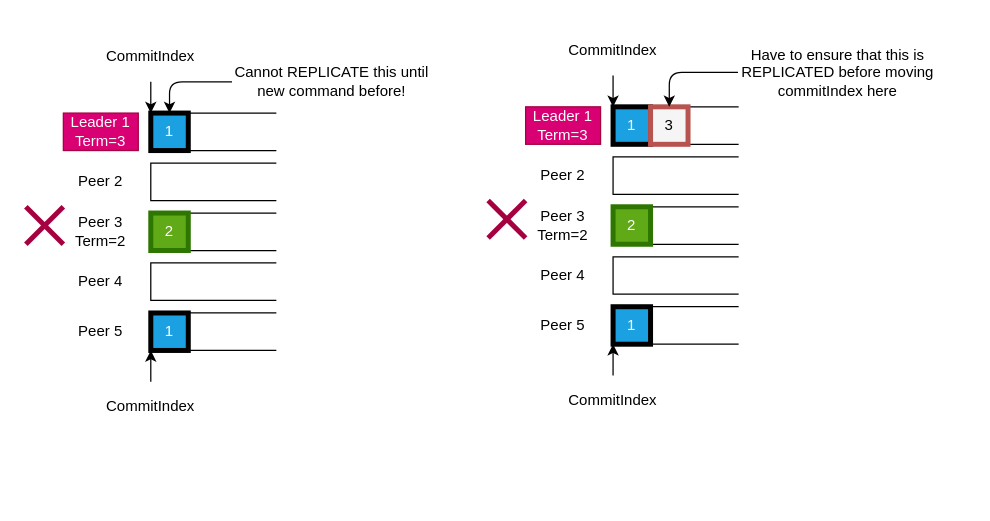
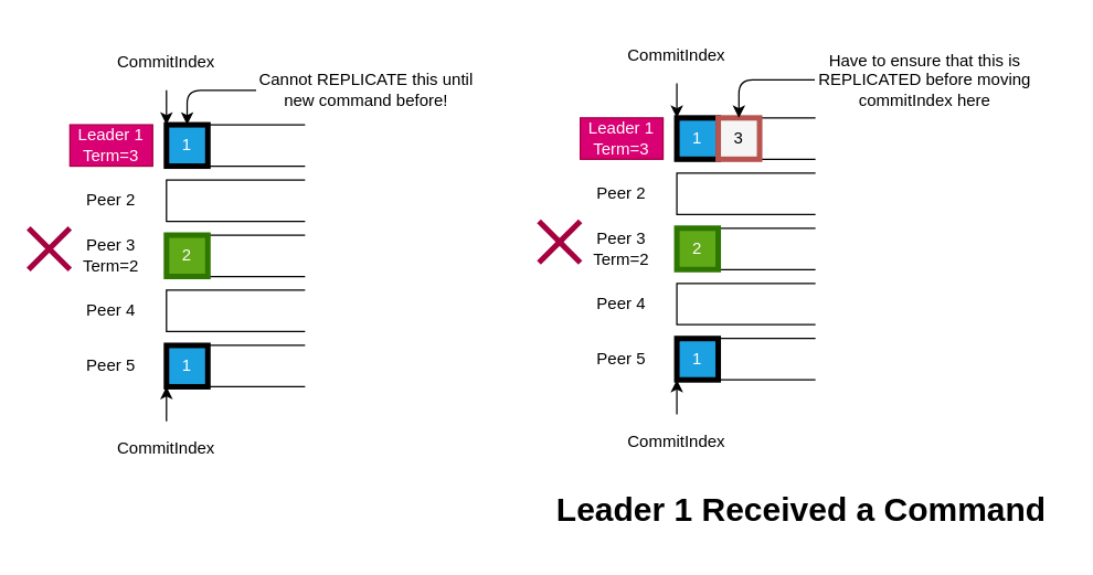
  <mxCell id="0" />
  <mxCell id="1" parent="0" />
  <mxCell id="2" value="" style="shape=partialRectangle;whiteSpace=wrap;html=1;bottom=1;right=1;left=1;top=0;fillColor=none;routingCenterX=-0.5;rotation=90;" parent="1" vertex="1"><mxGeometry x="155" y="55" width="30" height="100" as="geometry" /></mxCell>
  <mxCell id="3" value="" style="shape=partialRectangle;whiteSpace=wrap;html=1;bottom=1;right=1;left=1;top=0;fillColor=none;routingCenterX=-0.5;rotation=90;" parent="1" vertex="1"><mxGeometry x="155" y="95" width="30" height="100" as="geometry" /></mxCell>
  <mxCell id="4" value="" style="shape=partialRectangle;whiteSpace=wrap;html=1;bottom=1;right=1;left=1;top=0;fillColor=none;routingCenterX=-0.5;rotation=90;" parent="1" vertex="1"><mxGeometry x="155" y="135" width="30" height="100" as="geometry" /></mxCell>
  <mxCell id="5" value="" style="shape=partialRectangle;whiteSpace=wrap;html=1;bottom=1;right=1;left=1;top=0;fillColor=none;routingCenterX=-0.5;rotation=90;" parent="1" vertex="1"><mxGeometry x="155" y="175" width="30" height="100" as="geometry" /></mxCell>
  <mxCell id="6" value="" style="shape=partialRectangle;whiteSpace=wrap;html=1;bottom=1;right=1;left=1;top=0;fillColor=none;routingCenterX=-0.5;rotation=90;" parent="1" vertex="1"><mxGeometry x="155" y="215" width="30" height="100" as="geometry" /></mxCell>
  <mxCell id="7" value="Leader 1&lt;br&gt;Term=3" style="text;html=1;align=center;verticalAlign=middle;whiteSpace=wrap;rounded=0;fillColor=#d80073;fontColor=#ffffff;strokeColor=#A50040;" parent="1" vertex="1"><mxGeometry x="50" y="90" width="60" height="30" as="geometry" /></mxCell>
  <mxCell id="8" value="Peer 2" style="text;html=1;strokeColor=none;fillColor=none;align=center;verticalAlign=middle;whiteSpace=wrap;rounded=0;" parent="1" vertex="1"><mxGeometry x="50" y="130" width="60" height="30" as="geometry" /></mxCell>
  <mxCell id="9" value="Peer 3&lt;br&gt;Term=2" style="text;html=1;align=center;verticalAlign=middle;whiteSpace=wrap;rounded=0;" parent="1" vertex="1"><mxGeometry x="50" y="170" width="60" height="30" as="geometry" /></mxCell>
  <mxCell id="10" value="Peer 4" style="text;html=1;align=center;verticalAlign=middle;whiteSpace=wrap;rounded=0;" parent="1" vertex="1"><mxGeometry x="50" y="210" width="60" height="30" as="geometry" /></mxCell>
  <mxCell id="11" value="Peer 5" style="text;html=1;strokeColor=none;fillColor=none;align=center;verticalAlign=middle;whiteSpace=wrap;rounded=0;" parent="1" vertex="1"><mxGeometry x="50" y="250" width="60" height="30" as="geometry" /></mxCell>
  <mxCell id="12" value="1" style="rounded=0;whiteSpace=wrap;html=1;fillColor=#1ba1e2;fontColor=#ffffff;strokeColor=#000000;strokeWidth=4;" parent="1" vertex="1"><mxGeometry x="120" y="90" width="30" height="30" as="geometry" /></mxCell>
  <mxCell id="13" value="1" style="rounded=0;whiteSpace=wrap;html=1;fillColor=#1ba1e2;fontColor=#ffffff;strokeColor=#000000;strokeWidth=4;" parent="1" vertex="1"><mxGeometry x="120" y="250" width="30" height="30" as="geometry" /></mxCell>
  <mxCell id="14" value="2" style="rounded=0;whiteSpace=wrap;html=1;fillColor=#60a917;fontColor=#ffffff;strokeColor=#2D7600;strokeWidth=4;" parent="1" vertex="1"><mxGeometry x="120" y="170" width="30" height="30" as="geometry" /></mxCell>
  <mxCell id="15" value="" style="group" parent="1" vertex="1" connectable="0"><mxGeometry x="20" y="165" width="30" height="30" as="geometry" /></mxCell>
  <mxCell id="16" value="" style="endArrow=none;html=1;strokeWidth=4;fillColor=#d80073;strokeColor=#A50040;" parent="15" edge="1"><mxGeometry width="50" height="50" relative="1" as="geometry"><mxPoint y="30" as="sourcePoint" /><mxPoint x="30" as="targetPoint" /></mxGeometry></mxCell>
  <mxCell id="17" value="" style="endArrow=none;html=1;strokeWidth=4;fillColor=#d80073;strokeColor=#A50040;" parent="15" edge="1"><mxGeometry width="50" height="50" relative="1" as="geometry"><mxPoint x="30" y="30" as="sourcePoint" /><mxPoint as="targetPoint" /></mxGeometry></mxCell>
  <mxCell id="18" value="CommitIndex&lt;br&gt;" style="text;html=1;strokeColor=none;fillColor=none;align=center;verticalAlign=middle;whiteSpace=wrap;rounded=0;" parent="1" vertex="1"><mxGeometry x="70" y="305" width="100" height="40" as="geometry" /></mxCell>
  <mxCell id="19" value="" style="endArrow=classic;html=1;entryX=0;entryY=1;entryDx=0;entryDy=0;" parent="1" source="18" target="13" edge="1"><mxGeometry width="50" height="50" relative="1" as="geometry"><mxPoint x="150" y="495" as="sourcePoint" /><mxPoint x="200" y="445" as="targetPoint" /></mxGeometry></mxCell>
  <mxCell id="20" value="CommitIndex&lt;br&gt;" style="text;html=1;strokeColor=none;fillColor=none;align=center;verticalAlign=middle;whiteSpace=wrap;rounded=0;" vertex="1" parent="1"><mxGeometry x="70" y="25" width="100" height="40" as="geometry" /></mxCell>
  <mxCell id="21" value="" style="endArrow=classic;html=1;entryX=0;entryY=0;entryDx=0;entryDy=0;" edge="1" parent="1" source="20" target="12"><mxGeometry width="50" height="50" relative="1" as="geometry"><mxPoint x="150" y="205" as="sourcePoint" /><mxPoint x="120" y="-10" as="targetPoint" /></mxGeometry></mxCell>
  <mxCell id="22" value="" style="edgeStyle=segmentEdgeStyle;endArrow=classic;html=1;strokeWidth=1;" edge="1" parent="1" source="23" target="12"><mxGeometry width="50" height="50" relative="1" as="geometry"><mxPoint x="360" y="65" as="sourcePoint" /><mxPoint x="380" as="targetPoint" y="5" /></mxGeometry></mxCell>
  <mxCell id="23" value="Cannot REPLICATE this until new command before!" style="text;html=1;strokeColor=none;fillColor=none;align=center;verticalAlign=middle;whiteSpace=wrap;rounded=0;" vertex="1" parent="1"><mxGeometry x="185" y="50" width="160" height="30" as="geometry" /></mxCell>
  <mxCell id="24" value="" style="shape=partialRectangle;whiteSpace=wrap;html=1;bottom=1;right=1;left=1;top=0;fillColor=none;routingCenterX=-0.5;rotation=90;" vertex="1" parent="1"><mxGeometry x="525" y="50" width="30" height="100" as="geometry" /></mxCell>
  <mxCell id="25" value="" style="shape=partialRectangle;whiteSpace=wrap;html=1;bottom=1;right=1;left=1;top=0;fillColor=none;routingCenterX=-0.5;rotation=90;" vertex="1" parent="1"><mxGeometry x="525" y="90" width="30" height="100" as="geometry" /></mxCell>
  <mxCell id="26" value="" style="shape=partialRectangle;whiteSpace=wrap;html=1;bottom=1;right=1;left=1;top=0;fillColor=none;routingCenterX=-0.5;rotation=90;" vertex="1" parent="1"><mxGeometry x="525" y="130" width="30" height="100" as="geometry" /></mxCell>
  <mxCell id="27" value="" style="shape=partialRectangle;whiteSpace=wrap;html=1;bottom=1;right=1;left=1;top=0;fillColor=none;routingCenterX=-0.5;rotation=90;" vertex="1" parent="1"><mxGeometry x="525" y="170" width="30" height="100" as="geometry" /></mxCell>
  <mxCell id="28" value="" style="shape=partialRectangle;whiteSpace=wrap;html=1;bottom=1;right=1;left=1;top=0;fillColor=none;routingCenterX=-0.5;rotation=90;" vertex="1" parent="1"><mxGeometry x="525" y="210" width="30" height="100" as="geometry" /></mxCell>
  <mxCell id="29" value="Leader 1&lt;br&gt;Term=3" style="text;html=1;align=center;verticalAlign=middle;whiteSpace=wrap;rounded=0;fillColor=#d80073;fontColor=#ffffff;strokeColor=#A50040;" vertex="1" parent="1"><mxGeometry x="420" y="85" width="60" height="30" as="geometry" /></mxCell>
  <mxCell id="30" value="Peer 2" style="text;html=1;strokeColor=none;fillColor=none;align=center;verticalAlign=middle;whiteSpace=wrap;rounded=0;" vertex="1" parent="1"><mxGeometry x="420" y="125" width="60" height="30" as="geometry" /></mxCell>
  <mxCell id="31" value="Peer 3&lt;br&gt;Term=2" style="text;html=1;align=center;verticalAlign=middle;whiteSpace=wrap;rounded=0;" vertex="1" parent="1"><mxGeometry x="420" y="165" width="60" height="30" as="geometry" /></mxCell>
  <mxCell id="32" value="Peer 4" style="text;html=1;align=center;verticalAlign=middle;whiteSpace=wrap;rounded=0;" vertex="1" parent="1"><mxGeometry x="420" y="205" width="60" height="30" as="geometry" /></mxCell>
  <mxCell id="33" value="Peer 5" style="text;html=1;strokeColor=none;fillColor=none;align=center;verticalAlign=middle;whiteSpace=wrap;rounded=0;" vertex="1" parent="1"><mxGeometry x="420" y="245" width="60" height="30" as="geometry" /></mxCell>
  <mxCell id="34" value="1" style="rounded=0;whiteSpace=wrap;html=1;fillColor=#1ba1e2;fontColor=#ffffff;strokeColor=#000000;strokeWidth=4;" vertex="1" parent="1"><mxGeometry x="490" y="85" width="30" height="30" as="geometry" /></mxCell>
  <mxCell id="35" value="1" style="rounded=0;whiteSpace=wrap;html=1;fillColor=#1ba1e2;fontColor=#ffffff;strokeColor=#000000;strokeWidth=4;" vertex="1" parent="1"><mxGeometry x="490" y="245" width="30" height="30" as="geometry" /></mxCell>
  <mxCell id="36" value="2" style="rounded=0;whiteSpace=wrap;html=1;fillColor=#60a917;fontColor=#ffffff;strokeColor=#2D7600;strokeWidth=4;" vertex="1" parent="1"><mxGeometry x="490" y="165" width="30" height="30" as="geometry" /></mxCell>
  <mxCell id="37" value="" style="group" vertex="1" connectable="0" parent="1"><mxGeometry x="390" y="160" width="30" height="30" as="geometry" /></mxCell>
  <mxCell id="38" value="" style="endArrow=none;html=1;strokeWidth=4;fillColor=#d80073;strokeColor=#A50040;" edge="1" parent="37"><mxGeometry width="50" height="50" relative="1" as="geometry"><mxPoint y="30" as="sourcePoint" /><mxPoint x="30" as="targetPoint" /></mxGeometry></mxCell>
  <mxCell id="39" value="" style="endArrow=none;html=1;strokeWidth=4;fillColor=#d80073;strokeColor=#A50040;" edge="1" parent="37"><mxGeometry width="50" height="50" relative="1" as="geometry"><mxPoint x="30" y="30" as="sourcePoint" /><mxPoint as="targetPoint" /></mxGeometry></mxCell>
  <mxCell id="40" value="CommitIndex&lt;br&gt;" style="text;html=1;strokeColor=none;fillColor=none;align=center;verticalAlign=middle;whiteSpace=wrap;rounded=0;" vertex="1" parent="1"><mxGeometry x="440" y="300" width="100" height="40" as="geometry" /></mxCell>
  <mxCell id="41" value="" style="endArrow=classic;html=1;entryX=0;entryY=1;entryDx=0;entryDy=0;" edge="1" parent="1" source="40" target="35"><mxGeometry width="50" height="50" relative="1" as="geometry"><mxPoint x="520" y="490" as="sourcePoint" /><mxPoint x="570" y="440" as="targetPoint" /></mxGeometry></mxCell>
  <mxCell id="42" value="CommitIndex&lt;br&gt;" style="text;html=1;strokeColor=none;fillColor=none;align=center;verticalAlign=middle;whiteSpace=wrap;rounded=0;" vertex="1" parent="1"><mxGeometry x="440" y="20" width="100" height="40" as="geometry" /></mxCell>
  <mxCell id="43" value="" style="endArrow=classic;html=1;entryX=0;entryY=0;entryDx=0;entryDy=0;" edge="1" parent="1" source="42" target="34"><mxGeometry width="50" height="50" relative="1" as="geometry"><mxPoint x="520" y="200" as="sourcePoint" /><mxPoint x="490" y="-15" as="targetPoint" /></mxGeometry></mxCell>
  <mxCell id="44" value="Have to ensure that this is REPLICATED before moving commitIndex here" style="text;html=1;strokeColor=none;fillColor=none;align=center;verticalAlign=middle;whiteSpace=wrap;rounded=0;" vertex="1" parent="1"><mxGeometry x="590" y="35" width="160" height="45" as="geometry" /></mxCell>
  <mxCell id="45" value="3" style="rounded=0;whiteSpace=wrap;html=1;fillColor=#f5f5f5;strokeColor=#b85450;strokeWidth=4;" vertex="1" parent="1"><mxGeometry x="520" y="85" width="30" height="30" as="geometry" /></mxCell>
  <mxCell id="46" value="" style="edgeStyle=segmentEdgeStyle;endArrow=classic;html=1;strokeWidth=1;" edge="1" parent="1" source="44" target="45"><mxGeometry width="50" height="50" relative="1" as="geometry"><mxPoint x="450" y="325" as="sourcePoint" /><mxPoint x="500" y="275" as="targetPoint" /></mxGeometry></mxCell>
+ <mxCell id="47" value="Leader 1 Received a Command" style="text;strokeColor=none;fillColor=none;html=1;fontSize=24;fontStyle=1;verticalAlign=middle;align=center;" vertex="1" parent="1"><mxGeometry x="390" y="345" width="380" height="50" as="geometry" /></mxCell>
